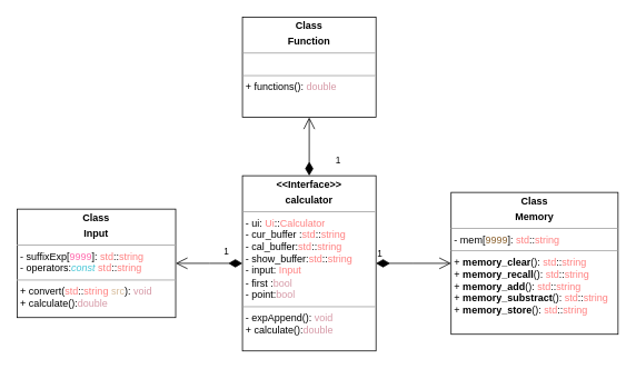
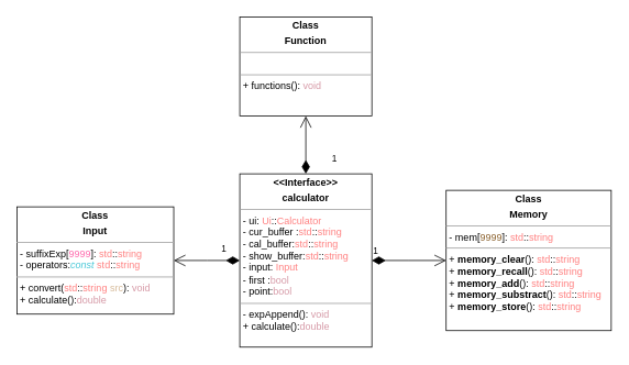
  <mxCell id="0" />
  <mxCell id="1" parent="0" />
  <mxCell id="2" value="&lt;p style=&quot;margin:0px;margin-top:4px;text-align:center;&quot;&gt;&lt;b&gt;&amp;lt;&amp;lt;Interface&amp;gt;&amp;gt;&lt;/b&gt;&lt;/p&gt;&lt;p style=&quot;margin:0px;margin-top:4px;text-align:center;&quot;&gt;&lt;b&gt;calculator&lt;/b&gt;&lt;/p&gt;&lt;hr size=&quot;1&quot;&gt;&lt;p style=&quot;margin:0px;margin-left:4px;&quot;&gt;- ui:&amp;nbsp;&lt;span style=&quot;background-color: initial; color: rgb(255, 128, 128);&quot;&gt;Ui&lt;/span&gt;&lt;span style=&quot;background-color: initial;&quot;&gt;::&lt;/span&gt;&lt;span style=&quot;background-color: initial; color: rgb(255, 128, 128);&quot;&gt;Calculator&lt;/span&gt;&lt;/p&gt;&lt;p style=&quot;margin:0px;margin-left:4px;&quot;&gt;&lt;span style=&quot;background-color: initial;&quot;&gt;-&amp;nbsp;&lt;/span&gt;&lt;span style=&quot;background-color: initial;&quot;&gt;cur_buffer :&lt;/span&gt;&lt;span style=&quot;background-color: initial; color: rgb(255, 128, 128);&quot;&gt;std&lt;/span&gt;&lt;span style=&quot;background-color: initial;&quot;&gt;::&lt;/span&gt;&lt;span style=&quot;background-color: initial; color: rgb(255, 128, 128);&quot;&gt;string&lt;/span&gt;&lt;/p&gt;&lt;p style=&quot;margin:0px;margin-left:4px;&quot;&gt;&lt;span style=&quot;background-color: initial;&quot;&gt;-&amp;nbsp;&lt;/span&gt;&lt;span style=&quot;background-color: initial;&quot;&gt;cal_buffer&lt;/span&gt;&lt;span style=&quot;background-color: initial;&quot;&gt;:&lt;/span&gt;&lt;span style=&quot;background-color: initial; color: rgb(255, 128, 128);&quot;&gt;std&lt;/span&gt;&lt;span style=&quot;background-color: initial;&quot;&gt;::&lt;/span&gt;&lt;span style=&quot;background-color: initial; color: rgb(255, 128, 128);&quot;&gt;string&lt;/span&gt;&lt;/p&gt;&lt;p style=&quot;margin:0px;margin-left:4px;&quot;&gt;&lt;span style=&quot;background-color: initial;&quot;&gt;-&amp;nbsp;&lt;/span&gt;&lt;span style=&quot;background-color: initial;&quot;&gt;show_buffer&lt;/span&gt;&lt;span style=&quot;background-color: initial;&quot;&gt;:&lt;/span&gt;&lt;span style=&quot;background-color: initial; color: rgb(255, 128, 128);&quot;&gt;std&lt;/span&gt;&lt;span style=&quot;background-color: initial;&quot;&gt;::&lt;/span&gt;&lt;span style=&quot;background-color: initial; color: rgb(255, 128, 128);&quot;&gt;string&lt;/span&gt;&lt;/p&gt;&lt;p style=&quot;margin:0px;margin-left:4px;&quot;&gt;&lt;span style=&quot;background-color: initial;&quot;&gt;- input:&amp;nbsp;&lt;/span&gt;&lt;span style=&quot;color: rgb(255, 128, 128); background-color: initial;&quot;&gt;Input&lt;/span&gt;&lt;/p&gt;&lt;p style=&quot;margin:0px;margin-left:4px;&quot;&gt;- first :&lt;span style=&quot;color: rgb(214, 154, 167); background-color: initial;&quot;&gt;bool&lt;/span&gt;&lt;/p&gt;&lt;p style=&quot;margin:0px;margin-left:4px;&quot;&gt;&lt;span style=&quot;background-color: initial;&quot;&gt;- point:&lt;/span&gt;&lt;span style=&quot;color: rgb(214, 154, 167); background-color: initial;&quot;&gt;bool&lt;/span&gt;&lt;/p&gt;&lt;hr size=&quot;1&quot;&gt;&lt;p style=&quot;margin:0px;margin-left:4px;&quot;&gt;- expAppend():&amp;nbsp;&lt;span style=&quot;color: rgb(214, 154, 167); background-color: initial;&quot;&gt;void&lt;/span&gt;&lt;/p&gt;&lt;p style=&quot;margin:0px;margin-left:4px;&quot;&gt;+ calculate():&lt;span style=&quot;color: rgb(214, 154, 167); background-color: initial;&quot;&gt;double&lt;/span&gt;&lt;/p&gt;" style="verticalAlign=top;align=left;overflow=fill;fontSize=12;fontFamily=Helvetica;html=1;strokeColor=default;fillColor=default;" vertex="1" parent="1"><mxGeometry x="290" y="210" width="160" height="210" as="geometry" /></mxCell>
  <mxCell id="3" value="&lt;p style=&quot;margin:0px;margin-top:4px;text-align:center;&quot;&gt;&lt;b&gt;Class&lt;/b&gt;&lt;/p&gt;&lt;p style=&quot;margin:0px;margin-top:4px;text-align:center;&quot;&gt;&lt;b&gt;Input&lt;/b&gt;&lt;/p&gt;&lt;hr size=&quot;1&quot;&gt;&lt;p style=&quot;margin:0px;margin-left:4px;&quot;&gt;-&amp;nbsp;&lt;span style=&quot;background-color: initial;&quot;&gt;suffixExp[&lt;font color=&quot;#ff6aad&quot;&gt;9999&lt;/font&gt;&lt;/span&gt;&lt;span style=&quot;background-color: initial;&quot;&gt;]&lt;/span&gt;&lt;span style=&quot;background-color: initial;&quot;&gt;:&amp;nbsp;&lt;/span&gt;&lt;span style=&quot;background-color: initial; color: rgb(255, 128, 128);&quot;&gt;std&lt;/span&gt;&lt;span style=&quot;background-color: initial;&quot;&gt;::&lt;/span&gt;&lt;span style=&quot;background-color: initial; color: rgb(255, 128, 128);&quot;&gt;string&lt;/span&gt;&lt;/p&gt;&lt;p style=&quot;margin:0px;margin-left:4px;&quot;&gt;&lt;span style=&quot;background-color: initial;&quot;&gt;- operators:&lt;/span&gt;&lt;span style=&quot;background-color: initial; font-style: italic; color: rgb(69, 198, 214);&quot;&gt;const&lt;/span&gt;&lt;span style=&quot;background-color: initial; color: rgb(190, 192, 194);&quot;&gt; &lt;/span&gt;&lt;span style=&quot;background-color: initial; color: rgb(255, 128, 128);&quot;&gt;std&lt;/span&gt;&lt;span style=&quot;background-color: initial;&quot;&gt;::&lt;/span&gt;&lt;span style=&quot;background-color: initial; color: rgb(255, 128, 128);&quot;&gt;string&lt;/span&gt;&lt;/p&gt;&lt;hr size=&quot;1&quot;&gt;&lt;p style=&quot;margin:0px;margin-left:4px;&quot;&gt;+ convert(&lt;span style=&quot;background-color: initial; color: rgb(255, 128, 128);&quot;&gt;std&lt;/span&gt;&lt;span style=&quot;background-color: initial;&quot;&gt;::&lt;/span&gt;&lt;span style=&quot;background-color: initial; color: rgb(255, 128, 128);&quot;&gt;string&lt;/span&gt;&lt;span style=&quot;background-color: initial; color: rgb(190, 192, 194);&quot;&gt; &lt;/span&gt;&lt;span style=&quot;background-color: initial; color: rgb(214, 187, 154);&quot;&gt;src&lt;/span&gt;&lt;span style=&quot;background-color: initial;&quot;&gt;):&amp;nbsp;&lt;/span&gt;&lt;span style=&quot;color: rgb(214, 154, 167); background-color: initial;&quot;&gt;void&lt;/span&gt;&lt;/p&gt;&lt;p style=&quot;margin:0px;margin-left:4px;&quot;&gt;+ calculate():&lt;span style=&quot;color: rgb(214, 154, 167); background-color: initial;&quot;&gt;double&lt;/span&gt;&lt;/p&gt;&lt;p style=&quot;margin:0px;margin-left:4px;&quot;&gt;&lt;span style=&quot;color: rgb(214, 154, 167); background-color: initial;&quot;&gt;&lt;br&gt;&lt;/span&gt;&lt;/p&gt;" style="verticalAlign=top;align=left;overflow=fill;fontSize=12;fontFamily=Helvetica;html=1;fontColor=#000000;strokeColor=default;fillColor=default;" vertex="1" parent="1"><mxGeometry x="20" y="250" width="190" height="130" as="geometry" /></mxCell>
- <mxCell id="4" value="&lt;p style=&quot;margin:0px;margin-top:4px;text-align:center;&quot;&gt;&lt;b&gt;Class&lt;/b&gt;&lt;/p&gt;&lt;p style=&quot;margin:0px;margin-top:4px;text-align:center;&quot;&gt;&lt;b&gt;Function&lt;/b&gt;&lt;/p&gt;&lt;hr size=&quot;1&quot;&gt;&lt;p style=&quot;margin:0px;margin-left:4px;&quot;&gt;&lt;br&gt;&lt;/p&gt;&lt;hr size=&quot;1&quot;&gt;&lt;p style=&quot;margin:0px;margin-left:4px;&quot;&gt;+ functions():&amp;nbsp;&lt;span style=&quot;color: rgb(214, 154, 167); background-color: initial;&quot;&gt;double&lt;/span&gt;&lt;/p&gt;" style="verticalAlign=top;align=left;overflow=fill;fontSize=12;fontFamily=Helvetica;html=1;fontColor=#000000;strokeColor=default;fillColor=default;" vertex="1" parent="1"><mxGeometry x="290" y="20" width="160" height="120" as="geometry" /></mxCell>
+ <mxCell id="4" value="&lt;p style=&quot;margin:0px;margin-top:4px;text-align:center;&quot;&gt;&lt;b&gt;Class&lt;/b&gt;&lt;/p&gt;&lt;p style=&quot;margin:0px;margin-top:4px;text-align:center;&quot;&gt;&lt;b&gt;Function&lt;/b&gt;&lt;/p&gt;&lt;hr size=&quot;1&quot;&gt;&lt;p style=&quot;margin:0px;margin-left:4px;&quot;&gt;&lt;br&gt;&lt;/p&gt;&lt;hr size=&quot;1&quot;&gt;&lt;p style=&quot;margin:0px;margin-left:4px;&quot;&gt;+ functions():&amp;nbsp;&lt;span style=&quot;color: rgb(214, 154, 167); background-color: initial;&quot;&gt;void&lt;/span&gt;&lt;/p&gt;" style="verticalAlign=top;align=left;overflow=fill;fontSize=12;fontFamily=Helvetica;html=1;fontColor=#000000;strokeColor=default;fillColor=default;" vertex="1" parent="1"><mxGeometry x="290" y="20" width="160" height="120" as="geometry" /></mxCell>
  <mxCell id="5" value="1" style="endArrow=open;html=1;endSize=12;startArrow=diamondThin;startSize=14;startFill=1;edgeStyle=orthogonalEdgeStyle;align=left;verticalAlign=bottom;rounded=0;fontColor=#000000;" edge="1" parent="1" source="2"><mxGeometry x="-0.4" y="-5" relative="1" as="geometry"><mxPoint x="130" y="315" as="sourcePoint" /><mxPoint x="210" y="315" as="targetPoint" /><mxPoint as="offset" /></mxGeometry></mxCell>
  <mxCell id="6" value="1" style="endArrow=open;html=1;endSize=12;startArrow=diamondThin;startSize=14;startFill=1;edgeStyle=orthogonalEdgeStyle;align=left;verticalAlign=bottom;rounded=0;fontColor=#000000;entryX=0.5;entryY=1;entryDx=0;entryDy=0;" edge="1" parent="1" source="2" target="4"><mxGeometry x="-0.75" y="-30" relative="1" as="geometry"><mxPoint x="370" y="50" as="sourcePoint" /><mxPoint x="370" y="180" as="targetPoint" /><mxPoint as="offset" /></mxGeometry></mxCell>
  <mxCell id="7" value="&lt;p style=&quot;margin:0px;margin-top:4px;text-align:center;&quot;&gt;&lt;b&gt;Class&lt;/b&gt;&lt;/p&gt;&lt;p style=&quot;margin:0px;margin-top:4px;text-align:center;&quot;&gt;&lt;b&gt;Memory&lt;/b&gt;&lt;/p&gt;&lt;hr size=&quot;1&quot;&gt;&lt;p style=&quot;margin:0px;margin-left:4px;&quot;&gt;-&amp;nbsp;&lt;span style=&quot;background-color: initial;&quot;&gt;mem[&lt;/span&gt;&lt;span style=&quot;color: rgb(138, 96, 44); background-color: initial;&quot;&gt;9999&lt;/span&gt;&lt;span style=&quot;background-color: initial;&quot;&gt;]&lt;/span&gt;&lt;span style=&quot;background-color: initial;&quot;&gt;:&amp;nbsp;&lt;/span&gt;&lt;span style=&quot;background-color: initial; color: rgb(255, 128, 128);&quot;&gt;std&lt;/span&gt;&lt;span style=&quot;background-color: initial;&quot;&gt;::&lt;/span&gt;&lt;span style=&quot;background-color: initial; color: rgb(255, 128, 128);&quot;&gt;string&lt;/span&gt;&lt;/p&gt;&lt;hr size=&quot;1&quot;&gt;&lt;p style=&quot;margin:0px;margin-left:4px;&quot;&gt;+&amp;nbsp;&lt;span style=&quot;font-weight: 600; background-color: initial;&quot;&gt;memory_clear&lt;/span&gt;&lt;span style=&quot;background-color: initial;&quot;&gt;():&amp;nbsp;&lt;/span&gt;&lt;span style=&quot;background-color: initial; color: rgb(255, 128, 128);&quot;&gt;std&lt;/span&gt;&lt;span style=&quot;background-color: initial;&quot;&gt;::&lt;/span&gt;&lt;span style=&quot;background-color: initial; color: rgb(255, 128, 128);&quot;&gt;string&lt;/span&gt;&lt;/p&gt;&lt;p style=&quot;margin:0px;margin-left:4px;&quot;&gt;+&amp;nbsp;&lt;span style=&quot;font-weight: 600; background-color: initial;&quot;&gt;memory_recall&lt;/span&gt;&lt;span style=&quot;background-color: initial;&quot;&gt;():&amp;nbsp;&lt;/span&gt;&lt;span style=&quot;background-color: initial; color: rgb(255, 128, 128);&quot;&gt;std&lt;/span&gt;&lt;span style=&quot;background-color: initial;&quot;&gt;::&lt;/span&gt;&lt;span style=&quot;background-color: initial; color: rgb(255, 128, 128);&quot;&gt;string&lt;/span&gt;&lt;/p&gt;&lt;p style=&quot;margin:0px;margin-left:4px;&quot;&gt;+&amp;nbsp;&lt;span style=&quot;font-weight: 600; background-color: initial;&quot;&gt;memory_add&lt;/span&gt;&lt;span style=&quot;background-color: initial;&quot;&gt;():&amp;nbsp;&lt;/span&gt;&lt;span style=&quot;background-color: initial; color: rgb(255, 128, 128);&quot;&gt;std&lt;/span&gt;&lt;span style=&quot;background-color: initial;&quot;&gt;::&lt;/span&gt;&lt;span style=&quot;background-color: initial; color: rgb(255, 128, 128);&quot;&gt;string&lt;/span&gt;&lt;/p&gt;&lt;p style=&quot;margin:0px;margin-left:4px;&quot;&gt;+&amp;nbsp;&lt;span style=&quot;font-weight: 600; background-color: initial;&quot;&gt;memory_substract&lt;/span&gt;&lt;span style=&quot;background-color: initial;&quot;&gt;():&amp;nbsp;&lt;/span&gt;&lt;span style=&quot;background-color: initial; color: rgb(255, 128, 128);&quot;&gt;std&lt;/span&gt;&lt;span style=&quot;background-color: initial;&quot;&gt;::&lt;/span&gt;&lt;span style=&quot;background-color: initial; color: rgb(255, 128, 128);&quot;&gt;string&lt;/span&gt;&lt;/p&gt;&lt;p style=&quot;margin:0px;margin-left:4px;&quot;&gt;+&amp;nbsp;&lt;span style=&quot;font-weight: 600; background-color: initial;&quot;&gt;memory_store&lt;/span&gt;&lt;span style=&quot;background-color: initial;&quot;&gt;():&amp;nbsp;&lt;/span&gt;&lt;span style=&quot;background-color: initial; color: rgb(255, 128, 128);&quot;&gt;std&lt;/span&gt;&lt;span style=&quot;background-color: initial;&quot;&gt;::&lt;/span&gt;&lt;span style=&quot;background-color: initial; color: rgb(255, 128, 128);&quot;&gt;string&lt;/span&gt;&lt;/p&gt;" style="verticalAlign=top;align=left;overflow=fill;fontSize=12;fontFamily=Helvetica;html=1;fontColor=#000000;strokeColor=default;fillColor=default;" vertex="1" parent="1"><mxGeometry x="540" y="230" width="200" height="170" as="geometry" /></mxCell>
  <mxCell id="8" value="1" style="endArrow=open;html=1;endSize=12;startArrow=diamondThin;startSize=14;startFill=1;edgeStyle=orthogonalEdgeStyle;align=left;verticalAlign=bottom;rounded=0;fontColor=#000000;" edge="1" parent="1" source="2"><mxGeometry x="-1" y="3" relative="1" as="geometry"><mxPoint x="450" y="315" as="sourcePoint" /><mxPoint x="540" y="315" as="targetPoint" /></mxGeometry></mxCell>
